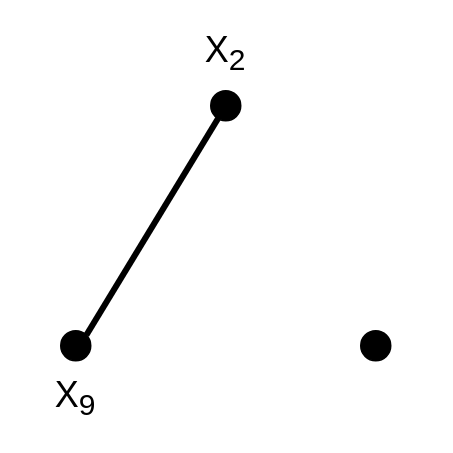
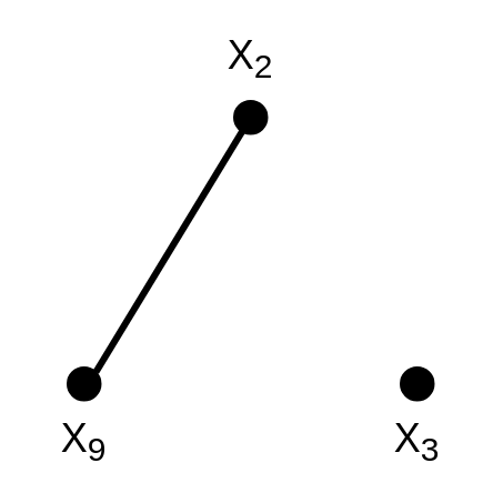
  <mxCell id="0" />
  <mxCell id="1" parent="0" />
  <mxCell id="2" value="" style="ellipse;whiteSpace=wrap;html=1;fillColor=#000000;" vertex="1" parent="1"><mxGeometry x="40" y="220" width="20" height="20" as="geometry" /></mxCell>
  <mxCell id="3" value="" style="ellipse;whiteSpace=wrap;html=1;fillColor=#000000;" vertex="1" parent="1"><mxGeometry x="240" y="220" width="20" height="20" as="geometry" /></mxCell>
  <mxCell id="4" value="" style="ellipse;whiteSpace=wrap;html=1;fillColor=#000000;" vertex="1" parent="1"><mxGeometry x="140" y="60" width="20" height="20" as="geometry" /></mxCell>
  <mxCell id="5" value="" style="endArrow=none;html=1;rounded=0;exitX=1;exitY=0;exitDx=0;exitDy=0;strokeWidth=4;" edge="1" parent="1" source="2" target="4"><mxGeometry width="50" height="50" relative="1" as="geometry"><mxPoint x="320" y="380" as="sourcePoint" /><mxPoint x="370" y="330" as="targetPoint" /></mxGeometry></mxCell>
  <mxCell id="6" value="&lt;font style=&quot;font-size: 24px;&quot;&gt;X&lt;sub&gt;9&lt;/sub&gt;&lt;/font&gt;" style="text;html=1;align=center;verticalAlign=middle;whiteSpace=wrap;rounded=0;" vertex="1" parent="1"><mxGeometry x="20" y="250" width="60" height="30" as="geometry" /></mxCell>
  <mxCell id="7" value="&lt;font style=&quot;font-size: 24px;&quot;&gt;X&lt;sub&gt;2&lt;/sub&gt;&lt;/font&gt;" style="text;html=1;align=center;verticalAlign=middle;whiteSpace=wrap;rounded=0;" vertex="1" parent="1"><mxGeometry x="120" y="20" width="60" height="30" as="geometry" /></mxCell>
+ <mxCell id="8" value="&lt;font style=&quot;font-size: 24px;&quot;&gt;X&lt;sub&gt;3&lt;/sub&gt;&lt;/font&gt;" style="text;html=1;align=center;verticalAlign=middle;whiteSpace=wrap;rounded=0;" vertex="1" parent="1"><mxGeometry x="220" y="250" width="60" height="30" as="geometry" /></mxCell>
